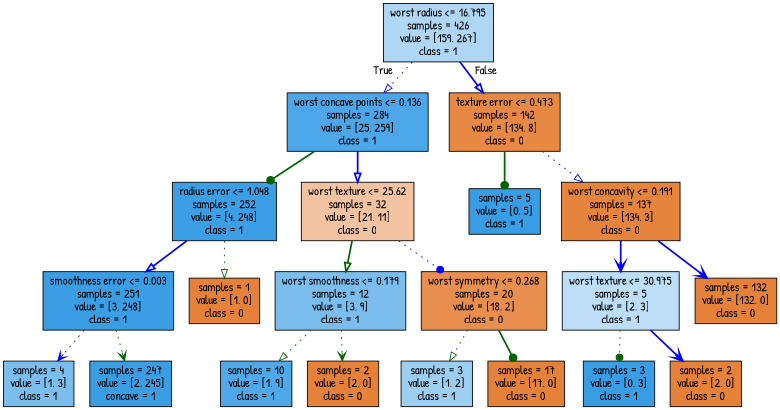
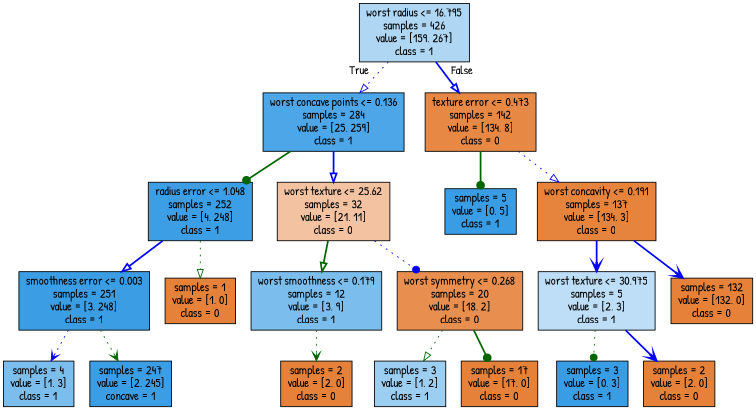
  digraph {
    fontname="Patrick Hand"
    node [color=black fillcolor="#e58139" fontname="Patrick Hand" shape=box style=filled]
    edge [arrowhead=onormal color=blue fontname="Patrick Hand" style=dotted]
    n1 [fillcolor="#afd7f4" label="worst radius <= 16.795\nsamples = 426\nvalue = [159, 267]\nclass = 1"]
    n2 [fillcolor="#4ca6e8" label="worst concave points <= 0.136\nsamples = 284\nvalue = [25, 259]\nclass = 1"]
    n3 [fillcolor="#e78945" label="texture error <= 0.473\nsamples = 142\nvalue = [134, 8]\nclass = 0"]
    n4 [fillcolor="#3c9fe5" label="radius error <= 1.048\nsamples = 252\nvalue = [4, 248]\nclass = 1"]
    n5 [fillcolor="#f3c3a1" label="worst texture <= 25.62\nsamples = 32\nvalue = [21, 11]\nclass = 0"]
    n6 [fillcolor="#399de5" label="samples = 5\nvalue = [0, 5]\nclass = 1"]
    n7 [fillcolor="#e6843d" label="worst concavity <= 0.191\nsamples = 137\nvalue = [134, 3]\nclass = 0"]
    n8 [fillcolor="#3b9ee5" label="smoothness error <= 0.003\nsamples = 251\nvalue = [3, 248]\nclass = 1"]
    n9 [label="samples = 1\nvalue = [1, 0]\nclass = 0"]
    n10 [fillcolor="#7bbeee" label="worst smoothness <= 0.179\nsamples = 12\nvalue = [3, 9]\nclass = 1"]
    n11 [fillcolor="#e88f4f" label="worst symmetry <= 0.268\nsamples = 20\nvalue = [18, 2]\nclass = 0"]
    n12 [fillcolor="#7bbeee" label="samples = 4\nvalue = [1, 3]\nclass = 1"]
    n13 [fillcolor="#3b9ee5" label="samples = 247\nvalue = [2, 245]\nconcave = 1"]
-   n14 [fillcolor="#4fa8e8" label="samples = 10\nvalue = [1, 9]\nclass = 1"]
    n15 [label="samples = 2\nvalue = [2, 0]\nclass = 0"]
    n16 [fillcolor="#9ccef2" label="samples = 3\nvalue = [1, 2]\nclass = 1"]
    n17 [label="samples = 17\nvalue = [17, 0]\nclass = 0"]
    n18 [fillcolor="#bddef6" label="worst texture <= 30.975\nsamples = 5\nvalue = [2, 3]\nclass = 1"]
    n19 [label="samples = 132\nvalue = [132, 0]\nclass = 0"]
    n20 [fillcolor="#399de5" label="samples = 3\nvalue = [0, 3]\nclass = 1"]
    n21 [label="samples = 2\nvalue = [2, 0]\nclass = 0"]
    n1 -> n2 [headlabel=True labelangle=45 labeldistance=2.5]
    n1 -> n3 [headlabel=False labelangle=-45 labeldistance=2.5 style=bold]
    n2 -> n4 [arrowhead=dot color=darkgreen style=bold]
    n2 -> n5 [style=bold]
    n3 -> n6 [arrowhead=dot color=darkgreen style=bold]
    n3 -> n7
    n4 -> n8 [style=bold]
    n4 -> n9 [color=darkgreen]
    n5 -> n10 [color=darkgreen style=bold]
    n5 -> n11 [arrowhead=dot]
    n7 -> n18 [arrowhead=vee style=bold]
    n7 -> n19 [arrowhead=vee style=bold]
    n8 -> n12 [arrowhead=vee]
    n8 -> n13 [arrowhead=vee color=darkgreen]
-   n10 -> n14 [color=darkgreen]
    n10 -> n15 [arrowhead=vee color=darkgreen]
    n11 -> n16 [color=darkgreen]
    n11 -> n17 [arrowhead=dot color=darkgreen style=bold]
    n18 -> n20 [arrowhead=dot color=darkgreen]
    n18 -> n21 [arrowhead=vee style=bold]
  }
